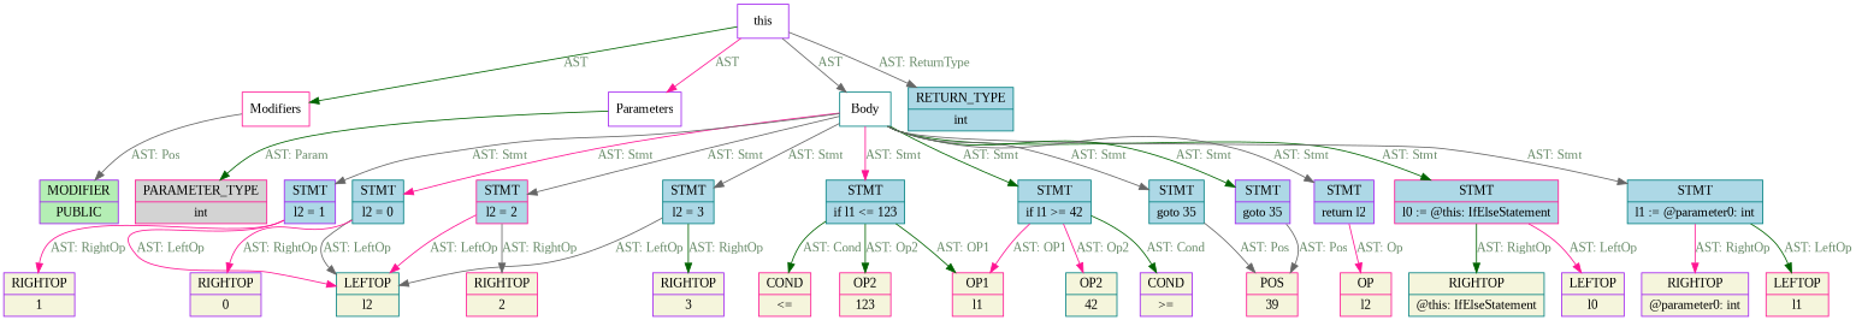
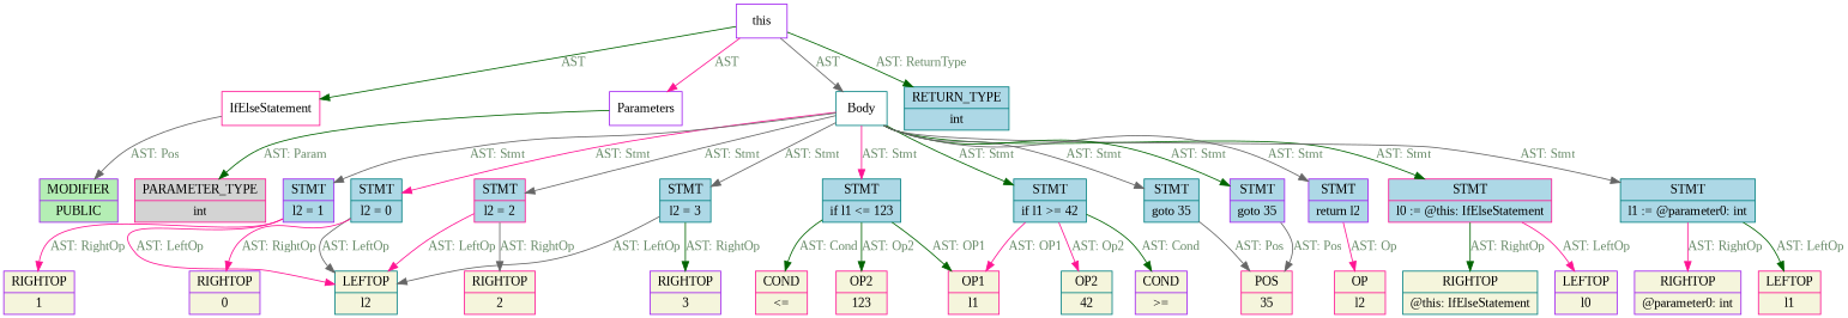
  digraph {
    fontname="Liberation Serif"
    rankdir=TB
    node [color=purple fillcolor=beige fontname="Liberation Serif" shape=record style=filled]
    edge [color=darkgreen fontcolor=darkseagreen4 fontname="Liberation Serif" style=filled]
    n1 [fillcolor=white label=this]
-   n2 [color=deeppink fillcolor=white label=Modifiers]
+   n2 [color=deeppink fillcolor=white label=IfElseStatement]
    n3 [fillcolor=white label=Parameters]
    n4 [color=teal fillcolor=white label=Body]
    n5 [color=teal fillcolor=lightblue label="{<f0> RETURN_TYPE | <f1> int}"]
    n6 [fillcolor=darkseagreen2 label="{<f0> MODIFIER | <f1> PUBLIC}"]
    n7 [color=deeppink fillcolor=lightgray label="{<f0> PARAMETER_TYPE | <f1> int}"]
    n8 [color=deeppink fillcolor=lightblue label="{<f0> STMT | <f1> l0 := @this: IfElseStatement}"]
    n9 [color=teal fillcolor=lightblue label="{<f0> STMT | <f1> l1 := @parameter0: int}"]
    n10 [color=teal fillcolor=lightblue label="{<f0> STMT | <f1> l2 = 0}"]
    n11 [color=teal fillcolor=lightblue label="{<f0> STMT | <f1> if l1 &gt;= 42}"]
    n12 [fillcolor=lightblue label="{<f0> STMT | <f1> l2 = 1}"]
    n13 [fillcolor=lightblue label="{<f0> STMT | <f1> goto 35}"]
    n14 [color=teal fillcolor=lightblue label="{<f0> STMT | <f1> if l1 &lt;= 123}"]
    n15 [color=deeppink fillcolor=lightblue label="{<f0> STMT | <f1> l2 = 2}"]
    n16 [color=teal fillcolor=lightblue label="{<f0> STMT | <f1> goto 35}"]
    n17 [color=teal fillcolor=lightblue label="{<f0> STMT | <f1> l2 = 3}"]
    n18 [fillcolor=lightblue label="{<f0> STMT | <f1> return l2}"]
    n19 [label="{<f0> LEFTOP | <f1> l0}"]
    n20 [color=teal label="{<f0> RIGHTOP | <f1> @this: IfElseStatement}"]
    n21 [color=deeppink label="{<f0> LEFTOP | <f1> l1}"]
    n22 [label="{<f0> RIGHTOP | <f1> @parameter0: int}"]
    n23 [color=teal label="{<f0> LEFTOP | <f1> l2}"]
    n24 [label="{<f0> RIGHTOP | <f1> 0}"]
    n25 [color=deeppink label="{<f0> OP1 | <f1> l1}"]
    n26 [label="{<f0> COND | <f1>  &gt;= }"]
    n27 [color=teal label="{<f0> OP2 | <f1> 42}"]
    n28 [label="{<f0> RIGHTOP | <f1> 1}"]
-   n29 [color=deeppink label="{<f0> POS | <f1> 39}"]
+   n29 [color=deeppink label="{<f0> POS | <f1> 35}"]
    n30 [color=deeppink label="{<f0> COND | <f1>  &lt;= }"]
    n31 [color=deeppink label="{<f0> OP2 | <f1> 123}"]
    n32 [color=deeppink label="{<f0> RIGHTOP | <f1> 2}"]
    n33 [label="{<f0> RIGHTOP | <f1> 3}"]
    n34 [color=deeppink label="{<f0> OP | <f1> l2}"]
    n1 -> n2 [label=AST]
    n1 -> n3 [color=deeppink label=AST]
    n1 -> n4 [color=gray40 label=AST]
-   n1 -> n5 [color=gray40 label="AST: ReturnType"]
+   n1 -> n5 [label="AST: ReturnType"]
    n2 -> n6 [color=gray40 label="AST: Pos"]
    n3 -> n7 [label="AST: Param"]
    n4 -> n8 [label="AST: Stmt"]
    n4 -> n9 [color=gray40 label="AST: Stmt"]
    n4 -> n10 [color=deeppink label="AST: Stmt"]
    n4 -> n11 [label="AST: Stmt"]
    n4 -> n12 [color=gray40 label="AST: Stmt"]
    n4 -> n13 [label="AST: Stmt"]
    n4 -> n14 [color=deeppink label="AST: Stmt"]
    n4 -> n15 [color=gray40 label="AST: Stmt"]
    n4 -> n16 [color=gray40 label="AST: Stmt"]
    n4 -> n17 [color=gray40 label="AST: Stmt"]
    n4 -> n18 [color=gray40 label="AST: Stmt"]
    n8 -> n19 [color=deeppink label="AST: LeftOp"]
    n8 -> n20 [label="AST: RightOp"]
    n9 -> n21 [label="AST: LeftOp"]
    n9 -> n22 [color=deeppink label="AST: RightOp"]
    n10 -> n23 [color=gray40 label="AST: LeftOp"]
    n10 -> n24 [color=deeppink label="AST: RightOp"]
    n11 -> n25 [color=deeppink label="AST: OP1"]
    n11 -> n26 [label="AST: Cond"]
    n11 -> n27 [color=deeppink label="AST: Op2"]
    n12 -> n23 [color=deeppink label="AST: LeftOp"]
    n12 -> n28 [color=deeppink label="AST: RightOp"]
    n13 -> n29 [color=gray40 label="AST: Pos"]
    n14 -> n25 [label="AST: OP1"]
    n14 -> n30 [label="AST: Cond"]
    n14 -> n31 [label="AST: Op2"]
    n15 -> n23 [color=deeppink label="AST: LeftOp"]
    n15 -> n32 [color=gray40 label="AST: RightOp"]
    n16 -> n29 [color=gray40 label="AST: Pos"]
    n17 -> n23 [color=gray40 label="AST: LeftOp"]
    n17 -> n33 [label="AST: RightOp"]
    n18 -> n34 [color=deeppink label="AST: Op"]
  }
